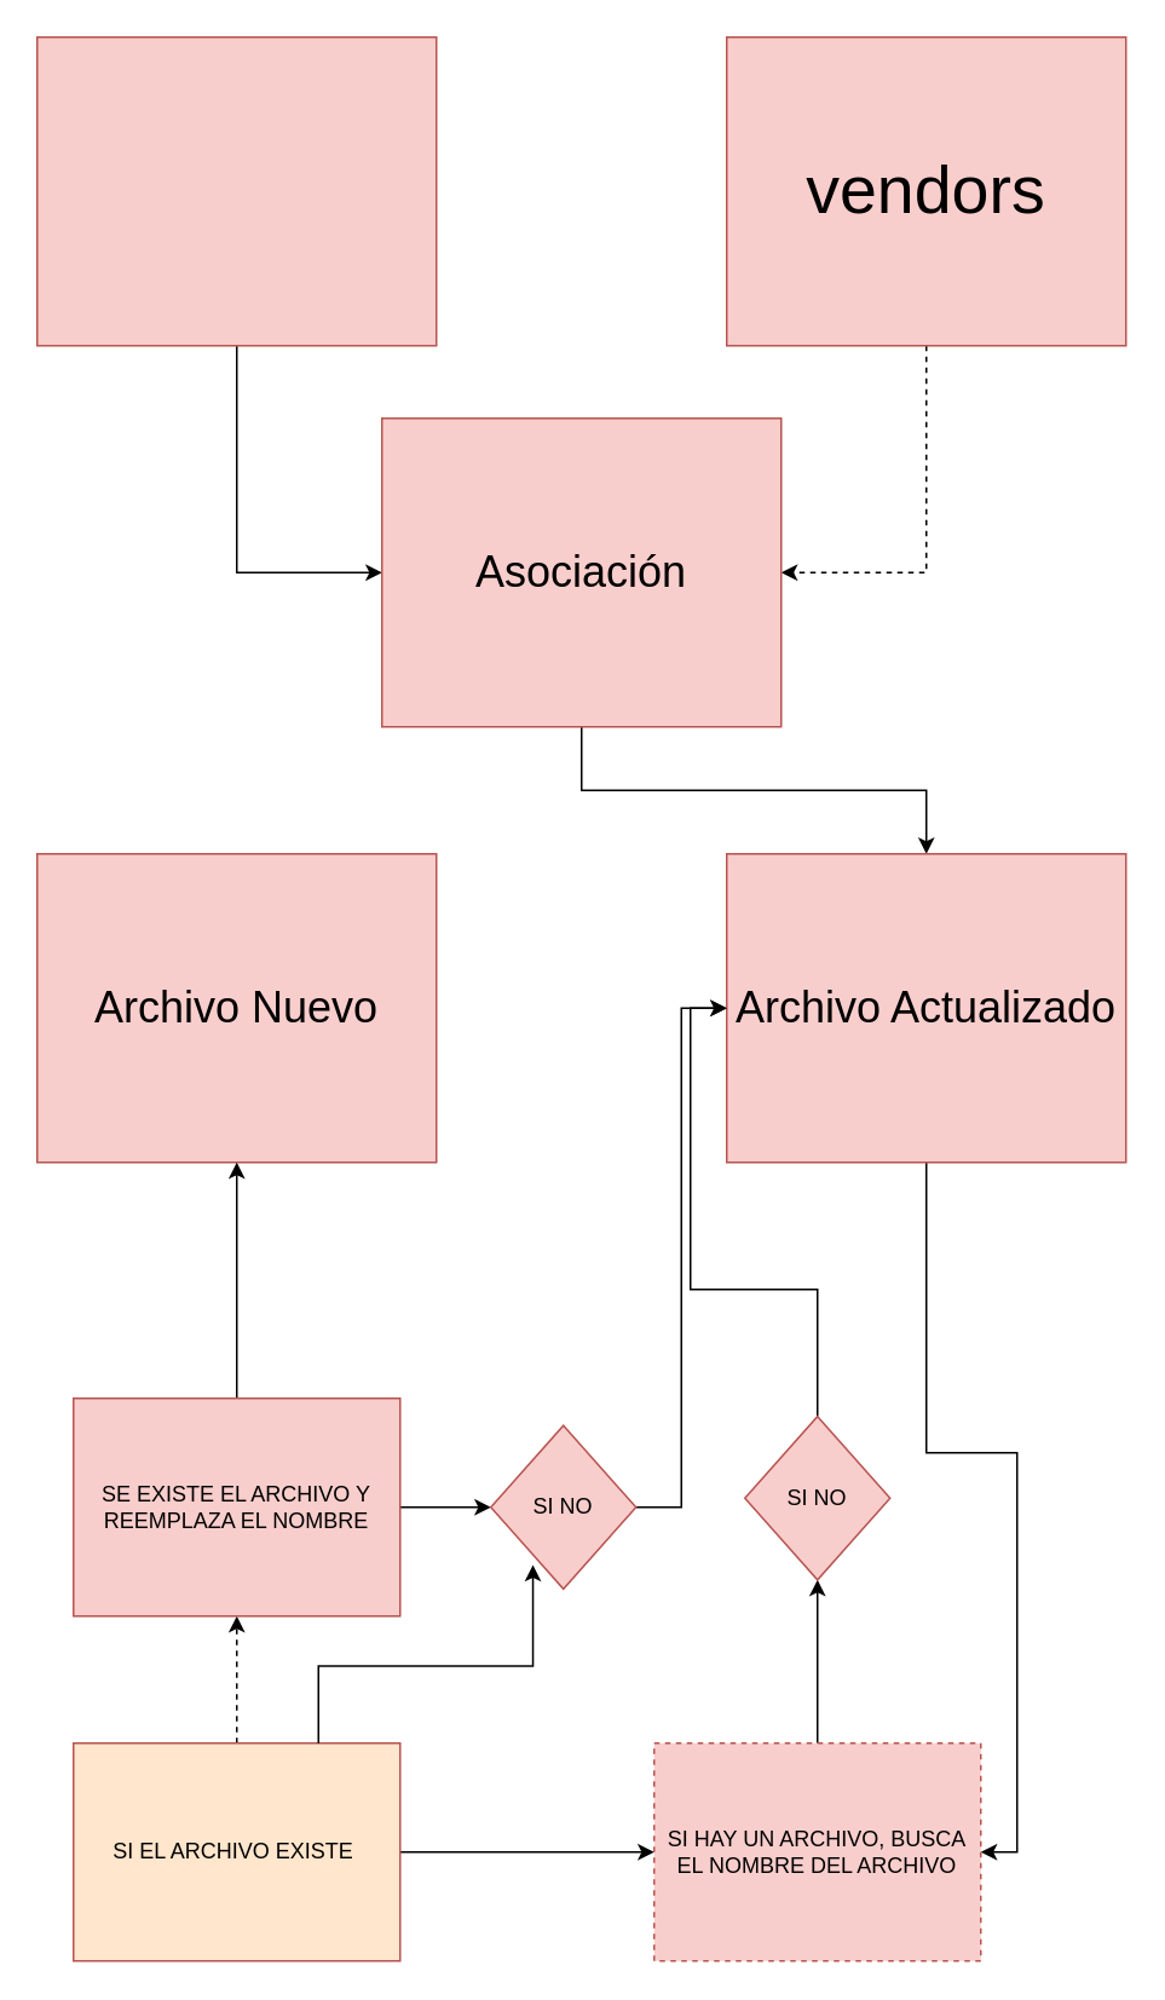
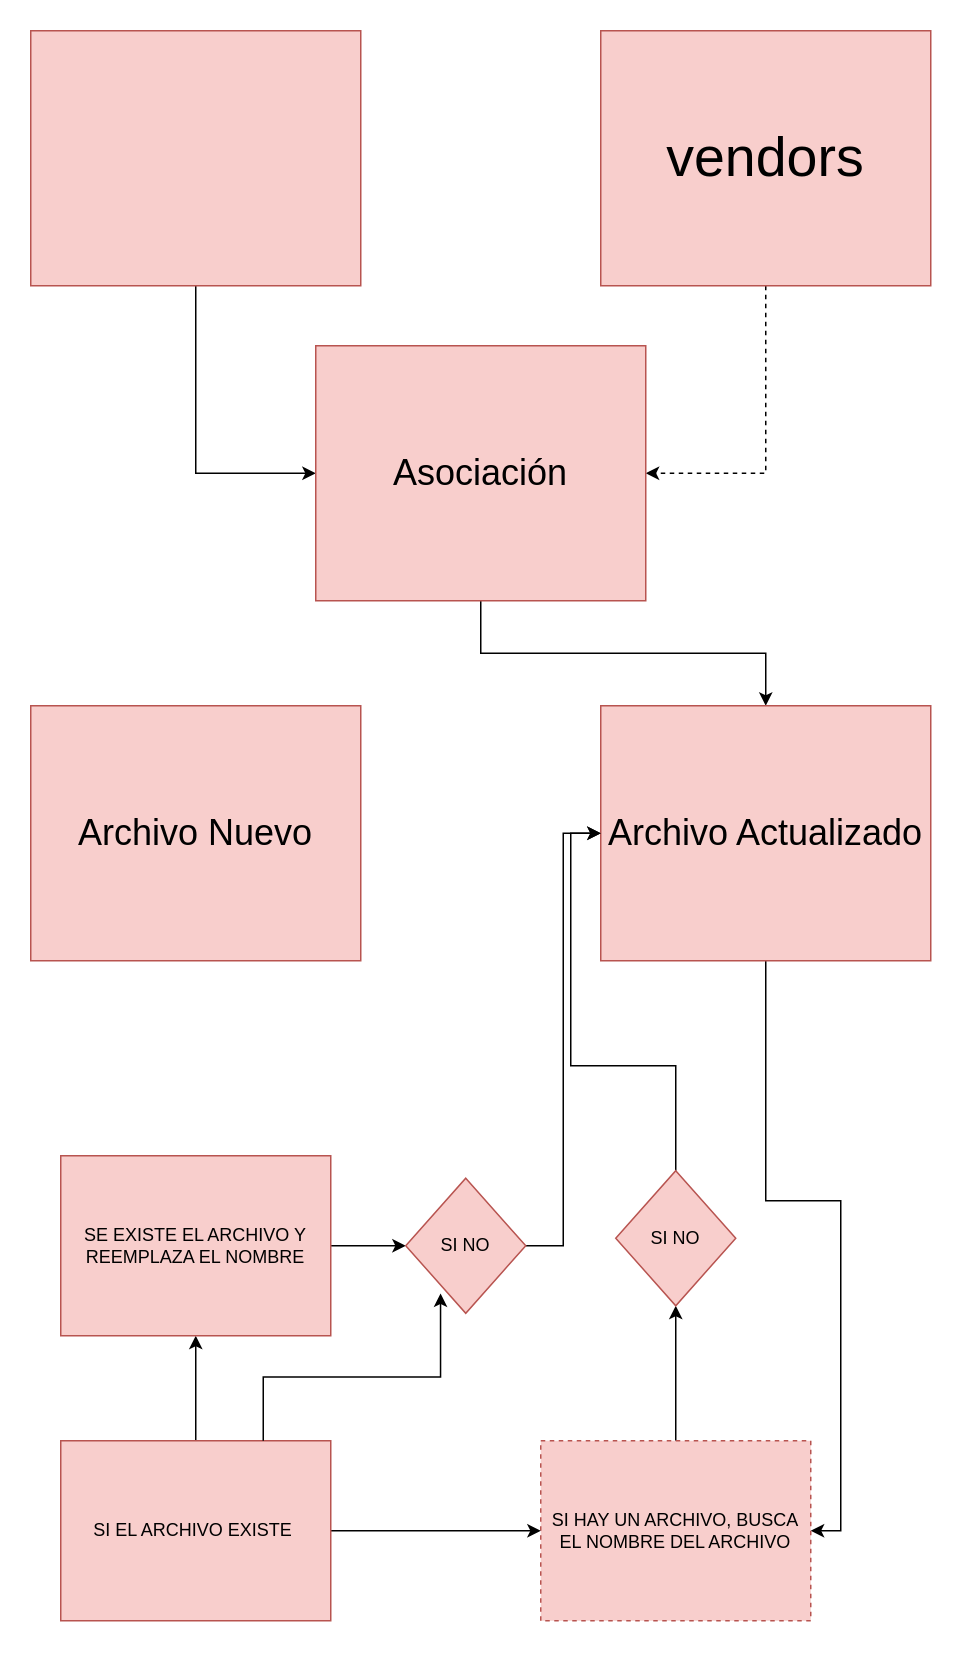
  <mxCell id="0" />
  <mxCell id="1" parent="0" />
  <mxCell id="2" style="edgeStyle=orthogonalEdgeStyle;rounded=0;orthogonalLoop=1;jettySize=auto;html=1;entryX=0;entryY=0.5;entryDx=0;entryDy=0;" edge="1" parent="1" source="3" target="7"><mxGeometry relative="1" as="geometry" /></mxCell>
  <mxCell id="3" value="" style="whiteSpace=wrap;html=1;fillColor=#f8cecc;strokeColor=#b85450;" vertex="1" parent="1"><mxGeometry x="20" y="20" width="220" height="170" as="geometry" /></mxCell>
  <mxCell id="4" style="edgeStyle=orthogonalEdgeStyle;rounded=0;orthogonalLoop=1;jettySize=auto;html=1;exitX=0.5;exitY=1;exitDx=0;exitDy=0;entryX=1;entryY=0.5;entryDx=0;entryDy=0;dashed=1;" edge="1" parent="1" source="5" target="7"><mxGeometry relative="1" as="geometry" /></mxCell>
  <mxCell id="5" value="&lt;font style=&quot;font-size: 37px;&quot;&gt;vendors&lt;/font&gt;" style="whiteSpace=wrap;html=1;fillColor=#f8cecc;strokeColor=#b85450;" vertex="1" parent="1"><mxGeometry x="400" y="20" width="220" height="170" as="geometry" /></mxCell>
  <mxCell id="6" style="edgeStyle=orthogonalEdgeStyle;rounded=0;orthogonalLoop=1;jettySize=auto;html=1;" edge="1" parent="1" source="7" target="10"><mxGeometry relative="1" as="geometry" /></mxCell>
  <mxCell id="7" value="&lt;font style=&quot;font-size: 24px;&quot;&gt;Asociación&lt;/font&gt;" style="whiteSpace=wrap;html=1;fillColor=#f8cecc;strokeColor=#b85450;" vertex="1" parent="1"><mxGeometry x="210" y="230" width="220" height="170" as="geometry" /></mxCell>
  <mxCell id="8" value="&lt;font style=&quot;font-size: 24px;&quot;&gt;Archivo Nuevo&lt;/font&gt;" style="whiteSpace=wrap;html=1;fillColor=#f8cecc;strokeColor=#b85450;" vertex="1" parent="1"><mxGeometry x="20" y="470" width="220" height="170" as="geometry" /></mxCell>
  <mxCell id="9" style="edgeStyle=orthogonalEdgeStyle;rounded=0;orthogonalLoop=1;jettySize=auto;html=1;entryX=1;entryY=0.5;entryDx=0;entryDy=0;" edge="1" parent="1" source="10" target="12"><mxGeometry relative="1" as="geometry" /></mxCell>
  <mxCell id="10" value="&lt;font style=&quot;font-size: 24px;&quot;&gt;Archivo Actualizado&lt;/font&gt;" style="whiteSpace=wrap;html=1;fillColor=#f8cecc;strokeColor=#b85450;" vertex="1" parent="1"><mxGeometry x="400" y="470" width="220" height="170" as="geometry" /></mxCell>
  <mxCell id="11" value="" style="edgeStyle=orthogonalEdgeStyle;rounded=0;orthogonalLoop=1;jettySize=auto;html=1;" edge="1" parent="1" source="12" target="20"><mxGeometry relative="1" as="geometry" /></mxCell>
  <mxCell id="12" value="SI HAY UN ARCHIVO, BUSCA EL NOMBRE DEL ARCHIVO" style="whiteSpace=wrap;html=1;fillColor=#f8cecc;strokeColor=#b85450;dashed=1;" vertex="1" parent="1"><mxGeometry x="360" y="960" width="180" height="120" as="geometry" /></mxCell>
- <mxCell id="13" value="" style="edgeStyle=orthogonalEdgeStyle;rounded=0;orthogonalLoop=1;jettySize=auto;html=1;dashed=1;" edge="1" parent="1" source="15" target="18"><mxGeometry relative="1" as="geometry" /></mxCell>
+ <mxCell id="13" value="" style="edgeStyle=orthogonalEdgeStyle;rounded=0;orthogonalLoop=1;jettySize=auto;html=1;" edge="1" parent="1" source="15" target="18"><mxGeometry relative="1" as="geometry" /></mxCell>
  <mxCell id="14" style="edgeStyle=orthogonalEdgeStyle;rounded=0;orthogonalLoop=1;jettySize=auto;html=1;entryX=0;entryY=0.5;entryDx=0;entryDy=0;" edge="1" parent="1" source="15" target="12"><mxGeometry relative="1" as="geometry" /></mxCell>
- <mxCell id="15" value="SI EL ARCHIVO EXISTE&amp;nbsp;" style="whiteSpace=wrap;html=1;fillColor=#ffe6cc;strokeColor=#b85450;" vertex="1" parent="1"><mxGeometry x="40" y="960" width="180" height="120" as="geometry" /></mxCell>
- <mxCell id="16" value="" style="edgeStyle=orthogonalEdgeStyle;rounded=0;orthogonalLoop=1;jettySize=auto;html=1;" edge="1" parent="1" source="18" target="8"><mxGeometry relative="1" as="geometry" /></mxCell>
+ <mxCell id="15" value="SI EL ARCHIVO EXISTE&amp;nbsp;" style="whiteSpace=wrap;html=1;fillColor=#f8cecc;strokeColor=#b85450;" vertex="1" parent="1"><mxGeometry x="40" y="960" width="180" height="120" as="geometry" /></mxCell>
  <mxCell id="17" style="edgeStyle=orthogonalEdgeStyle;rounded=0;orthogonalLoop=1;jettySize=auto;html=1;exitX=1;exitY=0.5;exitDx=0;exitDy=0;entryX=0;entryY=0.5;entryDx=0;entryDy=0;" edge="1" parent="1" source="18" target="22"><mxGeometry relative="1" as="geometry" /></mxCell>
  <mxCell id="18" value="SE EXISTE EL ARCHIVO Y REEMPLAZA EL NOMBRE" style="whiteSpace=wrap;html=1;fillColor=#f8cecc;strokeColor=#b85450;" vertex="1" parent="1"><mxGeometry x="40" y="770" width="180" height="120" as="geometry" /></mxCell>
  <mxCell id="19" style="edgeStyle=orthogonalEdgeStyle;rounded=0;orthogonalLoop=1;jettySize=auto;html=1;entryX=0;entryY=0.5;entryDx=0;entryDy=0;" edge="1" parent="1" source="20" target="10"><mxGeometry relative="1" as="geometry" /></mxCell>
  <mxCell id="20" value="SI NO" style="rhombus;whiteSpace=wrap;html=1;fillColor=#f8cecc;strokeColor=#b85450;" vertex="1" parent="1"><mxGeometry x="410" y="780" width="80" height="90" as="geometry" /></mxCell>
  <mxCell id="21" style="edgeStyle=orthogonalEdgeStyle;rounded=0;orthogonalLoop=1;jettySize=auto;html=1;entryX=0;entryY=0.5;entryDx=0;entryDy=0;" edge="1" parent="1" source="22" target="10"><mxGeometry relative="1" as="geometry"><mxPoint x="350" y="590" as="targetPoint" /></mxGeometry></mxCell>
  <mxCell id="22" value="SI NO" style="rhombus;whiteSpace=wrap;html=1;fillColor=#f8cecc;strokeColor=#b85450;" vertex="1" parent="1"><mxGeometry x="270" y="785" width="80" height="90" as="geometry" /></mxCell>
  <mxCell id="23" style="edgeStyle=orthogonalEdgeStyle;rounded=0;orthogonalLoop=1;jettySize=auto;html=1;exitX=0.75;exitY=0;exitDx=0;exitDy=0;entryX=0.29;entryY=0.853;entryDx=0;entryDy=0;entryPerimeter=0;" edge="1" parent="1" source="15" target="22"><mxGeometry relative="1" as="geometry" /></mxCell>
